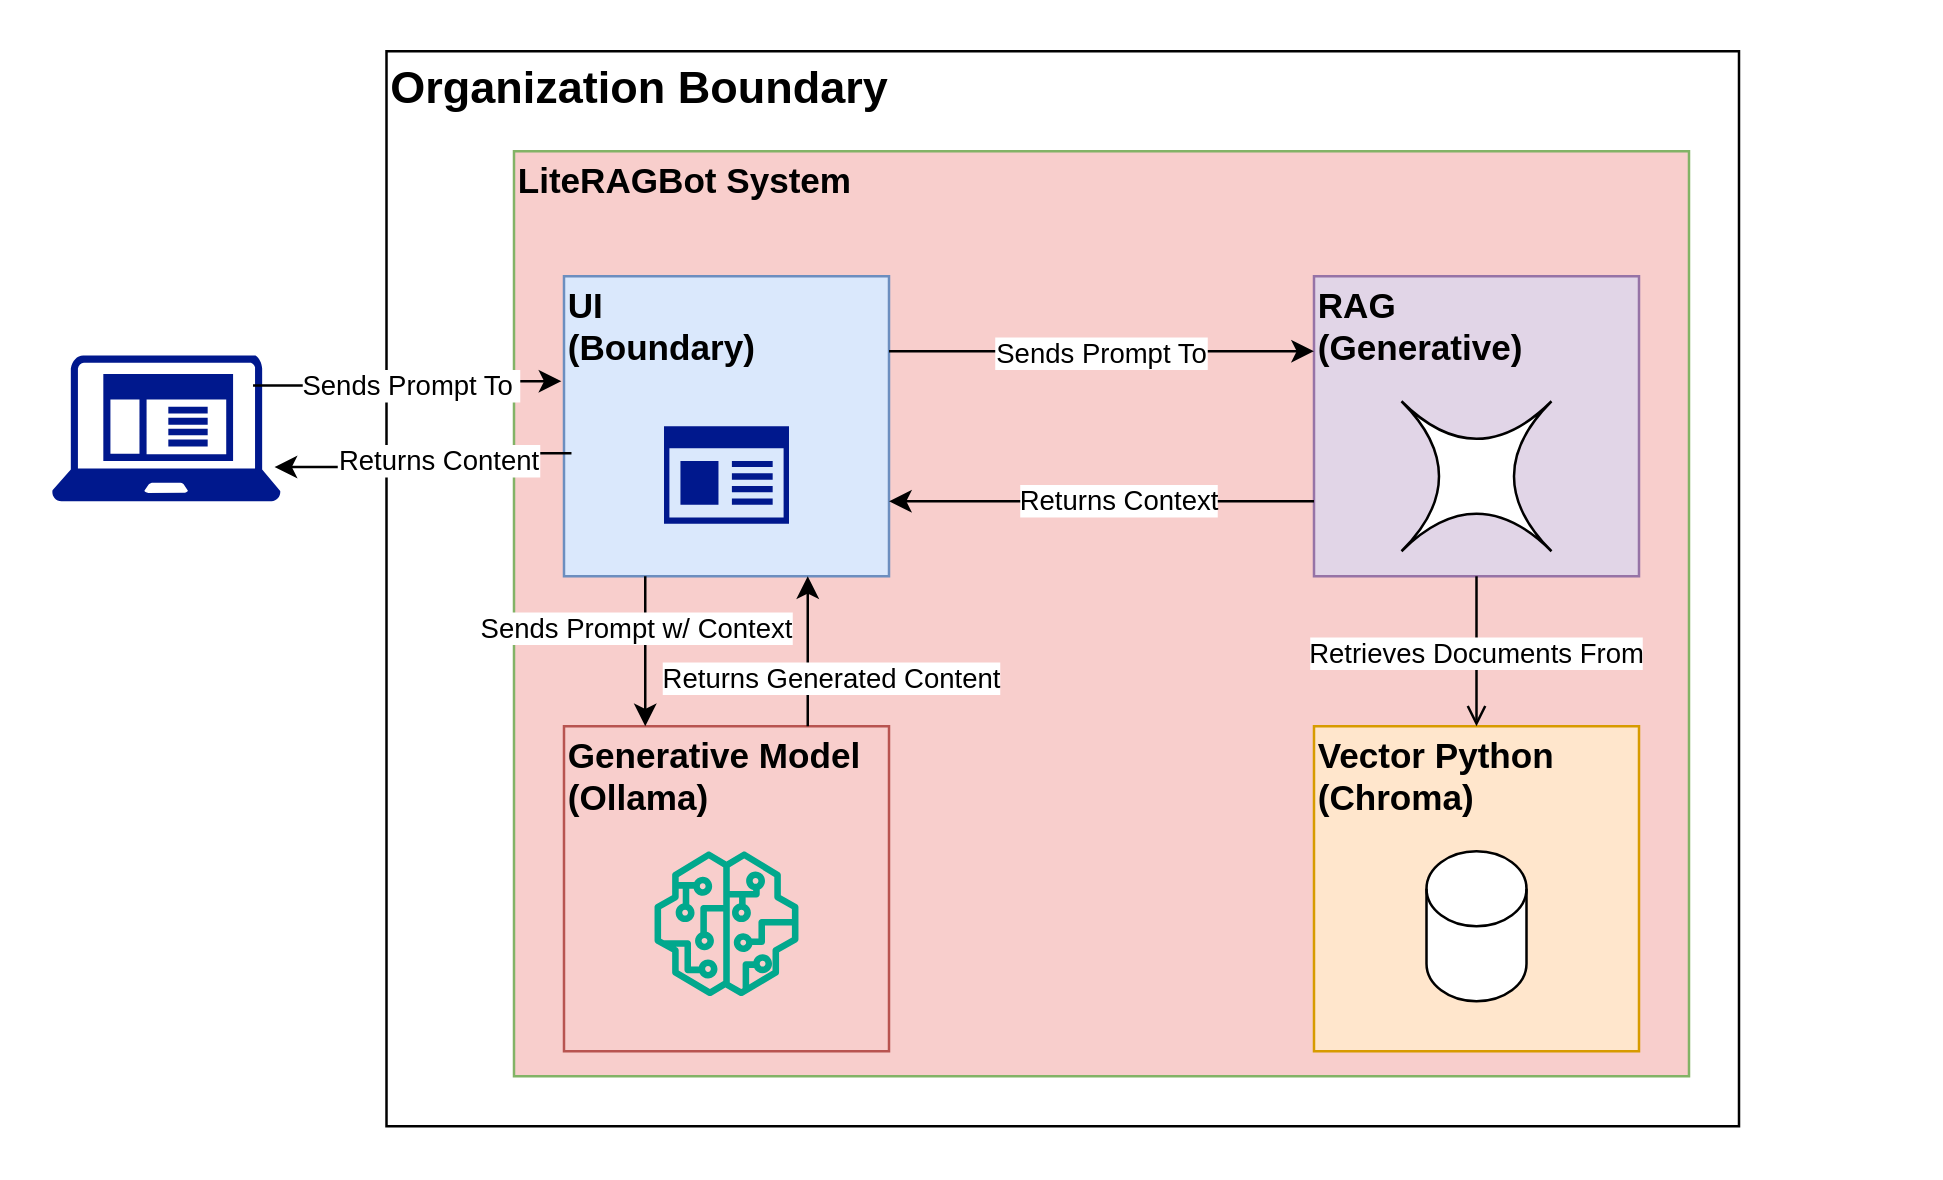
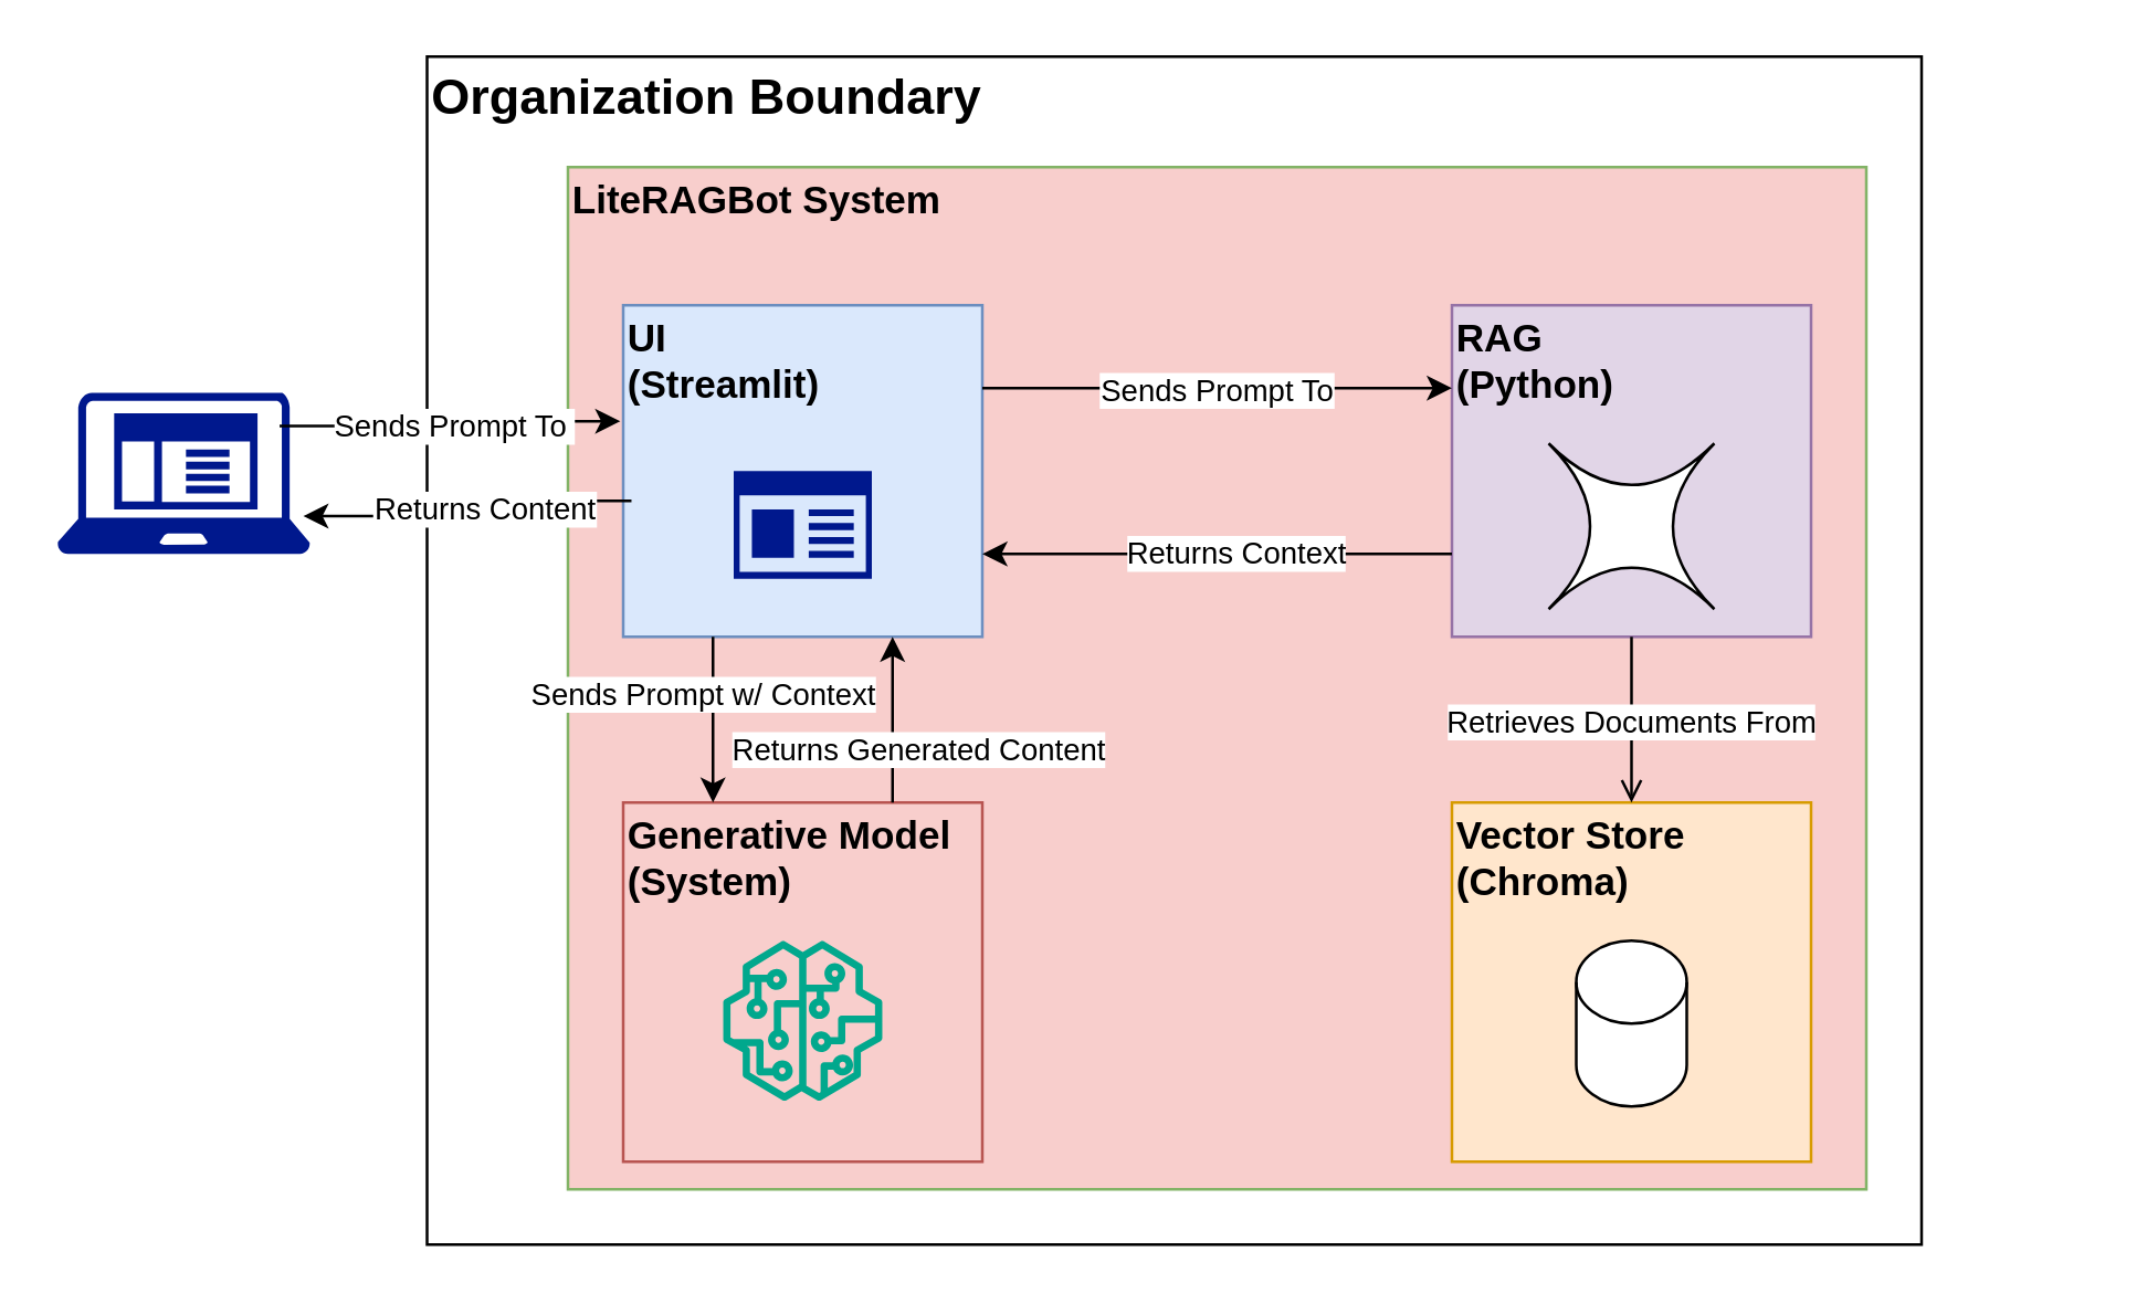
  <mxCell id="0" />
  <mxCell id="1" parent="0" />
  <mxCell id="2" value="&lt;h2&gt;Organization Boundary&lt;/h2&gt;" style="rounded=0;whiteSpace=wrap;html=1;align=left;verticalAlign=top;labelPosition=center;verticalLabelPosition=middle;spacing=2;spacingLeft=0;spacingBottom=0;spacingTop=-17;" parent="1" vertex="1"><mxGeometry x="154" y="20" width="541" height="430" as="geometry" /></mxCell>
  <mxCell id="3" value="" style="group;textShadow=1;" parent="1" vertex="1" connectable="0"><mxGeometry x="205" y="60" width="550" height="380" as="geometry" /></mxCell>
  <mxCell id="4" value="&lt;h3&gt;LiteRAGBot System&lt;/h3&gt;" style="rounded=0;whiteSpace=wrap;html=1;align=left;verticalAlign=top;labelPosition=center;verticalLabelPosition=middle;spacing=2;spacingLeft=0;spacingBottom=0;spacingTop=-17;fillColor=#f8cecc;strokeColor=#82b366;" parent="3" vertex="1"><mxGeometry width="470" height="370" as="geometry" /></mxCell>
  <mxCell id="5" value="" style="group;textShadow=1;" parent="3" vertex="1" connectable="0"><mxGeometry x="20" y="50" width="130" height="120" as="geometry" /></mxCell>
- <mxCell id="6" value="&lt;h3&gt;UI&lt;br&gt;(Boundary)&lt;/h3&gt;" style="rounded=0;whiteSpace=wrap;html=1;align=left;verticalAlign=top;labelPosition=center;verticalLabelPosition=middle;spacing=2;spacingLeft=0;spacingBottom=0;spacingTop=-17;fillColor=#dae8fc;strokeColor=#6c8ebf;" parent="5" vertex="1"><mxGeometry width="130" height="120" as="geometry" /></mxCell>
+ <mxCell id="6" value="&lt;h3&gt;UI&lt;br&gt;(Streamlit)&lt;/h3&gt;" style="rounded=0;whiteSpace=wrap;html=1;align=left;verticalAlign=top;labelPosition=center;verticalLabelPosition=middle;spacing=2;spacingLeft=0;spacingBottom=0;spacingTop=-17;fillColor=#dae8fc;strokeColor=#6c8ebf;" parent="5" vertex="1"><mxGeometry width="130" height="120" as="geometry" /></mxCell>
  <mxCell id="7" value="" style="sketch=0;aspect=fixed;pointerEvents=1;shadow=0;dashed=0;html=1;strokeColor=none;labelPosition=center;verticalLabelPosition=bottom;verticalAlign=top;align=center;fillColor=#00188D;shape=mxgraph.mscae.enterprise.app_generic" parent="5" vertex="1"><mxGeometry x="40" y="60" width="50" height="39" as="geometry" /></mxCell>
  <mxCell id="8" value="" style="sketch=0;aspect=fixed;pointerEvents=1;shadow=0;dashed=0;html=1;strokeColor=none;labelPosition=center;verticalLabelPosition=bottom;verticalAlign=top;align=center;fillColor=#00188D;shape=mxgraph.mscae.enterprise.client_application" parent="3" vertex="1"><mxGeometry x="-184.81" y="81.5" width="91.4" height="58.5" as="geometry" /></mxCell>
  <mxCell id="9" value="Sends Prompt To&amp;nbsp;" style="edgeStyle=orthogonalEdgeStyle;rounded=0;orthogonalLoop=1;jettySize=auto;html=1;exitX=0.88;exitY=0.208;exitDx=0;exitDy=0;exitPerimeter=0;entryX=-0.008;entryY=0.35;entryDx=0;entryDy=0;entryPerimeter=0;" parent="3" source="8" target="6" edge="1"><mxGeometry relative="1" as="geometry"><mxPoint x="-134" y="199" as="sourcePoint" /></mxGeometry></mxCell>
  <mxCell id="10" style="edgeStyle=orthogonalEdgeStyle;rounded=0;orthogonalLoop=1;jettySize=auto;html=1;exitX=0.023;exitY=0.59;exitDx=0;exitDy=0;entryX=0.974;entryY=0.766;entryDx=0;entryDy=0;entryPerimeter=0;exitPerimeter=0;" parent="3" source="6" target="8" edge="1"><mxGeometry relative="1" as="geometry" /></mxCell>
  <mxCell id="11" value="Returns Content" style="edgeLabel;html=1;align=center;verticalAlign=middle;resizable=0;points=[];" parent="10" vertex="1" connectable="0"><mxGeometry x="0.092" y="-1" relative="1" as="geometry"><mxPoint x="9" y="-2" as="offset" /></mxGeometry></mxCell>
  <mxCell id="12" value="" style="group;textShadow=1;" parent="3" vertex="1" connectable="0"><mxGeometry x="20" y="230" width="130" height="130" as="geometry" /></mxCell>
- <mxCell id="13" value="&lt;h3&gt;Generative Model&lt;br&gt;(Ollama)&lt;/h3&gt;" style="rounded=0;whiteSpace=wrap;html=1;align=left;verticalAlign=top;labelPosition=center;verticalLabelPosition=middle;spacing=2;spacingLeft=0;spacingBottom=0;spacingTop=-17;fillColor=#f8cecc;strokeColor=#b85450;" parent="12" vertex="1"><mxGeometry width="130" height="130" as="geometry" /></mxCell>
+ <mxCell id="13" value="&lt;h3&gt;Generative Model&lt;br&gt;(System)&lt;/h3&gt;" style="rounded=0;whiteSpace=wrap;html=1;align=left;verticalAlign=top;labelPosition=center;verticalLabelPosition=middle;spacing=2;spacingLeft=0;spacingBottom=0;spacingTop=-17;fillColor=#f8cecc;strokeColor=#b85450;" parent="12" vertex="1"><mxGeometry width="130" height="130" as="geometry" /></mxCell>
  <mxCell id="14" value="" style="sketch=0;outlineConnect=0;fontColor=#232F3E;gradientColor=none;fillColor=#01A88D;strokeColor=none;dashed=0;verticalLabelPosition=bottom;verticalAlign=top;align=center;html=1;fontSize=12;fontStyle=0;aspect=fixed;pointerEvents=1;shape=mxgraph.aws4.sagemaker_model;" parent="12" vertex="1"><mxGeometry x="36" y="50" width="58" height="58" as="geometry" /></mxCell>
  <mxCell id="15" style="edgeStyle=orthogonalEdgeStyle;rounded=0;orthogonalLoop=1;jettySize=auto;html=1;exitX=0.25;exitY=1;exitDx=0;exitDy=0;entryX=0.25;entryY=0;entryDx=0;entryDy=0;" parent="3" source="6" target="13" edge="1"><mxGeometry relative="1" as="geometry" /></mxCell>
  <mxCell id="16" value="Sends Prompt w/ Context" style="edgeLabel;html=1;align=center;verticalAlign=middle;resizable=0;points=[];" parent="15" vertex="1" connectable="0"><mxGeometry x="-0.189" y="1" relative="1" as="geometry"><mxPoint x="-5" y="-4" as="offset" /></mxGeometry></mxCell>
  <mxCell id="17" style="edgeStyle=orthogonalEdgeStyle;rounded=0;orthogonalLoop=1;jettySize=auto;html=1;exitX=0.75;exitY=0;exitDx=0;exitDy=0;entryX=0.75;entryY=1;entryDx=0;entryDy=0;" parent="3" source="13" target="6" edge="1"><mxGeometry relative="1" as="geometry" /></mxCell>
  <mxCell id="18" value="Returns Generated Content" style="edgeLabel;html=1;align=center;verticalAlign=middle;resizable=0;points=[];" parent="17" vertex="1" connectable="0"><mxGeometry x="-0.161" relative="1" as="geometry"><mxPoint x="9" y="5" as="offset" /></mxGeometry></mxCell>
  <mxCell id="19" value="" style="group;textShadow=1;" parent="3" vertex="1" connectable="0"><mxGeometry x="320" y="50" width="130" height="130" as="geometry" /></mxCell>
- <mxCell id="20" value="&lt;h3&gt;RAG&lt;br&gt;(Generative)&lt;/h3&gt;" style="rounded=0;whiteSpace=wrap;html=1;align=left;verticalAlign=top;labelPosition=center;verticalLabelPosition=middle;spacing=2;spacingLeft=0;spacingBottom=0;spacingTop=-17;fillColor=#e1d5e7;strokeColor=#9673a6;" parent="19" vertex="1"><mxGeometry width="130" height="120" as="geometry" /></mxCell>
+ <mxCell id="20" value="&lt;h3&gt;RAG&lt;br&gt;(Python)&lt;/h3&gt;" style="rounded=0;whiteSpace=wrap;html=1;align=left;verticalAlign=top;labelPosition=center;verticalLabelPosition=middle;spacing=2;spacingLeft=0;spacingBottom=0;spacingTop=-17;fillColor=#e1d5e7;strokeColor=#9673a6;" parent="19" vertex="1"><mxGeometry width="130" height="120" as="geometry" /></mxCell>
  <mxCell id="21" value="" style="shape=switch;whiteSpace=wrap;html=1;" parent="19" vertex="1"><mxGeometry x="35" y="50" width="60" height="60" as="geometry" /></mxCell>
  <mxCell id="22" style="edgeStyle=orthogonalEdgeStyle;rounded=0;orthogonalLoop=1;jettySize=auto;html=1;exitX=0.5;exitY=1;exitDx=0;exitDy=0;" edge="1" parent="19" source="20" target="20"><mxGeometry relative="1" as="geometry" /></mxCell>
  <mxCell id="23" value="" style="group;textShadow=1;" parent="3" vertex="1" connectable="0"><mxGeometry x="320" y="230" width="135" height="130" as="geometry" /></mxCell>
- <mxCell id="24" value="&lt;h3&gt;Vector Python&lt;br&gt;(Chroma)&lt;/h3&gt;" style="rounded=0;whiteSpace=wrap;html=1;align=left;verticalAlign=top;labelPosition=center;verticalLabelPosition=middle;spacing=2;spacingLeft=0;spacingBottom=0;spacingTop=-17;fillColor=#ffe6cc;strokeColor=#d79b00;" parent="23" vertex="1"><mxGeometry width="130" height="130" as="geometry" /></mxCell>
+ <mxCell id="24" value="&lt;h3&gt;Vector Store&lt;br&gt;(Chroma)&lt;/h3&gt;" style="rounded=0;whiteSpace=wrap;html=1;align=left;verticalAlign=top;labelPosition=center;verticalLabelPosition=middle;spacing=2;spacingLeft=0;spacingBottom=0;spacingTop=-17;fillColor=#ffe6cc;strokeColor=#d79b00;" parent="23" vertex="1"><mxGeometry width="130" height="130" as="geometry" /></mxCell>
  <mxCell id="25" value="" style="shape=cylinder3;whiteSpace=wrap;html=1;boundedLbl=1;backgroundOutline=1;size=15;" parent="23" vertex="1"><mxGeometry x="45" y="50" width="40" height="60" as="geometry" /></mxCell>
  <mxCell id="26" style="edgeStyle=orthogonalEdgeStyle;rounded=0;orthogonalLoop=1;jettySize=auto;html=1;exitX=1;exitY=0.25;exitDx=0;exitDy=0;entryX=0;entryY=0.25;entryDx=0;entryDy=0;" parent="3" source="6" target="20" edge="1"><mxGeometry relative="1" as="geometry" /></mxCell>
  <mxCell id="27" value="Sends Prompt To" style="edgeLabel;html=1;align=center;verticalAlign=middle;resizable=0;points=[];" parent="26" vertex="1" connectable="0"><mxGeometry x="-0.012" relative="1" as="geometry"><mxPoint as="offset" /></mxGeometry></mxCell>
  <mxCell id="28" style="edgeStyle=orthogonalEdgeStyle;rounded=0;orthogonalLoop=1;jettySize=auto;html=1;exitX=0.5;exitY=1;exitDx=0;exitDy=0;entryX=0.5;entryY=0;entryDx=0;entryDy=0;endArrow=open;" parent="3" source="20" target="24" edge="1"><mxGeometry relative="1" as="geometry" /></mxCell>
  <mxCell id="29" value="Retrieves Documents From" style="edgeLabel;html=1;align=center;verticalAlign=middle;resizable=0;points=[];" parent="28" vertex="1" connectable="0"><mxGeometry y="-1" relative="1" as="geometry"><mxPoint as="offset" /></mxGeometry></mxCell>
  <mxCell id="30" style="edgeStyle=orthogonalEdgeStyle;rounded=0;orthogonalLoop=1;jettySize=auto;html=1;exitX=0;exitY=0.75;exitDx=0;exitDy=0;entryX=1;entryY=0.75;entryDx=0;entryDy=0;" parent="3" source="20" target="6" edge="1"><mxGeometry relative="1" as="geometry" /></mxCell>
  <mxCell id="31" value="Returns Context" style="edgeLabel;html=1;align=center;verticalAlign=middle;resizable=0;points=[];" parent="30" vertex="1" connectable="0"><mxGeometry x="-0.071" y="-1" relative="1" as="geometry"><mxPoint as="offset" /></mxGeometry></mxCell>
